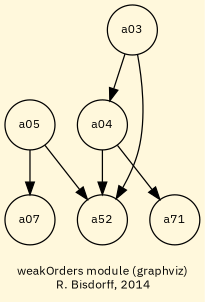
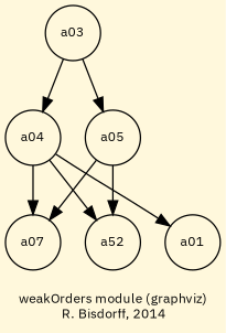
  digraph {
    bgcolor=cornsilk
    fontname="IBM Plex Sans"
    fontsize=10
    label="\nweakOrders module (graphviz)\n R. Bisdorff, 2014"
    ordering=out
    node [fontname="IBM Plex Sans" fontsize=10 shape=circle]
    edge [color=black fontname="IBM Plex Sans" style="setlinewidth(1)"]
    n1 [label=a03]
    n2 [label=a04]
    n3 [label=a05]
    n4 [label=a07]
    n5 [label=a52]
-   n6 [label=a71]
+   n6 [label=a01]
    subgraph sub_1 {
      rank=same
      n1
    }
    subgraph sub_2 {
      rank=same
      n2
    }
    subgraph sub_3 {
      rank=same
      n3
    }
    subgraph sub_4 {
      rank=same
      n4
      n5
      n6
    }
    n1 -> n2
-   n1 -> n5
+   n1 -> n3
+   n2 -> n4
    n2 -> n5
    n2 -> n6
    n3 -> n4
    n3 -> n5
  }
